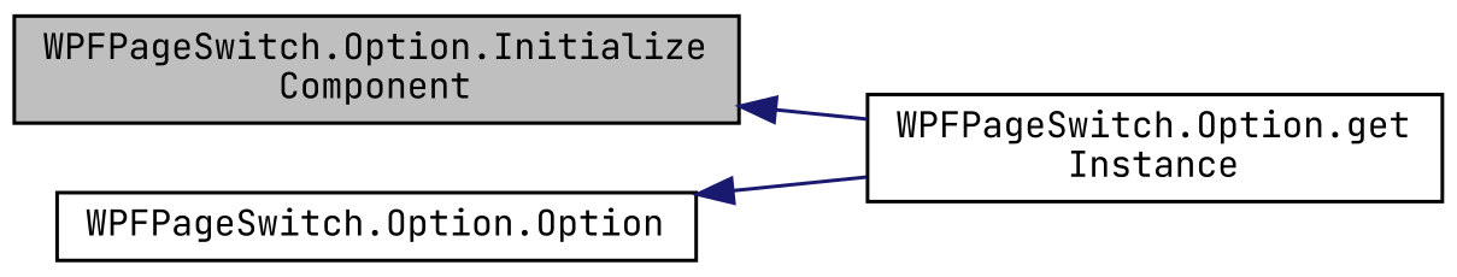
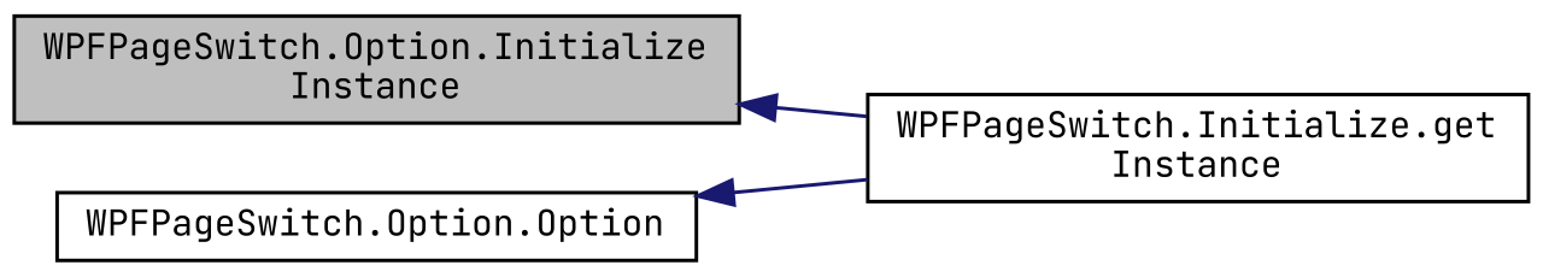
  digraph {
    fontname="JetBrains Mono"
    rankdir=LR
    node [color=black fillcolor=white fontname="JetBrains Mono" fontsize=10 shape=record style=filled]
    edge [color=midnightblue dir=back fontname="JetBrains Mono" fontsize=10 labelfontname=Helvetica labelfontsize=10 style=solid]
-   n1 [fillcolor=grey75 fontcolor=black height=0.2 label="WPFPageSwitch.Option.Initialize\lComponent" width=0.4]
-   n2 [height=0.2 label="WPFPageSwitch.Option.get\lInstance" width=0.4]
+   n1 [fillcolor=grey75 fontcolor=black height=0.2 label="WPFPageSwitch.Option.Initialize\lInstance" width=0.4]
+   n2 [height=0.2 label="WPFPageSwitch.Initialize.get\lInstance" width=0.4]
    n3 [height=0.2 label="WPFPageSwitch.Option.Option" width=0.4]
    n1 -> n2
    n3 -> n2
  }
